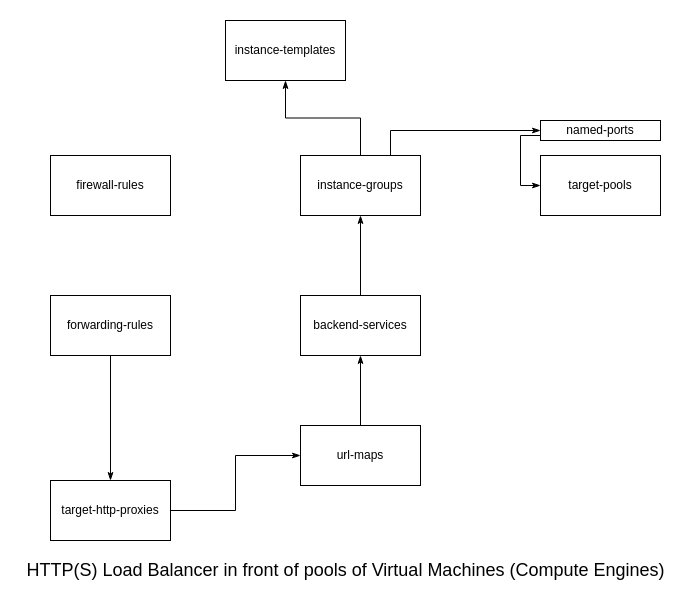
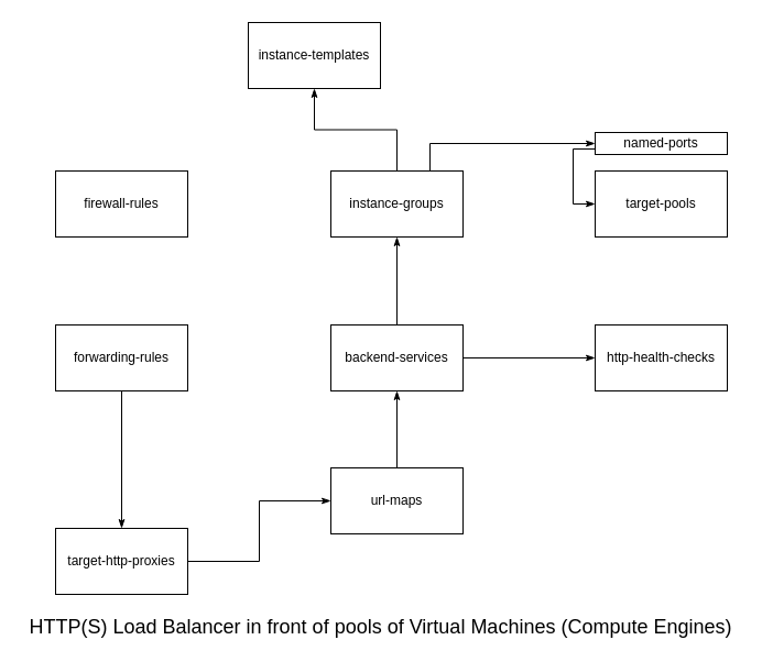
  <mxCell id="0" />
  <mxCell id="1" parent="0" />
  <mxCell id="2" style="edgeStyle=orthogonalEdgeStyle;rounded=0;orthogonalLoop=1;jettySize=auto;html=1;exitX=0.5;exitY=1;exitDx=0;exitDy=0;startArrow=classicThin;startFill=1;endArrow=none;endFill=0;" edge="1" parent="1" source="3" target="5"><mxGeometry relative="1" as="geometry" /></mxCell>
  <mxCell id="3" value="instance-templates" style="rounded=0;whiteSpace=wrap;html=1;" vertex="1" parent="1"><mxGeometry x="225" y="20" width="120" height="60" as="geometry" /></mxCell>
  <mxCell id="4" style="edgeStyle=orthogonalEdgeStyle;rounded=0;orthogonalLoop=1;jettySize=auto;html=1;exitX=0.5;exitY=1;exitDx=0;exitDy=0;startArrow=classicThin;startFill=1;endArrow=none;endFill=0;" edge="1" parent="1" source="5" target="14"><mxGeometry relative="1" as="geometry" /></mxCell>
  <mxCell id="5" value="instance-groups" style="rounded=0;whiteSpace=wrap;html=1;" vertex="1" parent="1"><mxGeometry x="300" y="155" width="120" height="60" as="geometry" /></mxCell>
  <mxCell id="6" style="edgeStyle=orthogonalEdgeStyle;rounded=0;orthogonalLoop=1;jettySize=auto;html=1;exitX=0;exitY=0.5;exitDx=0;exitDy=0;startArrow=classicThin;startFill=1;endArrow=none;endFill=0;" edge="1" parent="1" source="7" target="20"><mxGeometry relative="1" as="geometry" /></mxCell>
  <mxCell id="7" value="target-pools" style="rounded=0;whiteSpace=wrap;html=1;" vertex="1" parent="1"><mxGeometry x="540" y="155" width="120" height="60" as="geometry" /></mxCell>
  <mxCell id="8" value="firewall-rules" style="rounded=0;whiteSpace=wrap;html=1;" vertex="1" parent="1"><mxGeometry x="50" y="155" width="120" height="60" as="geometry" /></mxCell>
  <mxCell id="9" value="forwarding-rules" style="rounded=0;whiteSpace=wrap;html=1;" vertex="1" parent="1"><mxGeometry x="50" y="295" width="120" height="60" as="geometry" /></mxCell>
  <mxCell id="10" value="&lt;font style=&quot;font-size: 18px&quot;&gt;HTTP(S) Load Balancer in front of pools of Virtual Machines (Compute Engines)&lt;/font&gt;" style="text;html=1;resizable=0;autosize=1;align=center;verticalAlign=middle;points=[];fillColor=none;strokeColor=none;rounded=0;" vertex="1" parent="1"><mxGeometry x="20" y="560" width="650" height="20" as="geometry" /></mxCell>
+ <mxCell id="11" style="edgeStyle=orthogonalEdgeStyle;rounded=0;orthogonalLoop=1;jettySize=auto;html=1;exitX=0;exitY=0.5;exitDx=0;exitDy=0;entryX=1;entryY=0.5;entryDx=0;entryDy=0;startArrow=classicThin;startFill=1;endArrow=none;endFill=0;" edge="1" parent="1" source="12" target="14"><mxGeometry relative="1" as="geometry" /></mxCell>
+ <mxCell id="12" value="http-health-checks" style="rounded=0;whiteSpace=wrap;html=1;" vertex="1" parent="1"><mxGeometry x="540" y="295" width="120" height="60" as="geometry" /></mxCell>
  <mxCell id="13" style="edgeStyle=orthogonalEdgeStyle;rounded=0;orthogonalLoop=1;jettySize=auto;html=1;exitX=0.5;exitY=1;exitDx=0;exitDy=0;startArrow=classicThin;startFill=1;endArrow=none;endFill=0;" edge="1" parent="1" source="14" target="16"><mxGeometry relative="1" as="geometry" /></mxCell>
  <mxCell id="14" value="backend-services" style="rounded=0;whiteSpace=wrap;html=1;" vertex="1" parent="1"><mxGeometry x="300" y="295" width="120" height="60" as="geometry" /></mxCell>
  <mxCell id="15" style="edgeStyle=orthogonalEdgeStyle;rounded=0;orthogonalLoop=1;jettySize=auto;html=1;exitX=0;exitY=0.5;exitDx=0;exitDy=0;startArrow=classicThin;startFill=1;endArrow=none;endFill=0;" edge="1" parent="1" source="16" target="18"><mxGeometry relative="1" as="geometry" /></mxCell>
  <mxCell id="16" value="url-maps" style="rounded=0;whiteSpace=wrap;html=1;" vertex="1" parent="1"><mxGeometry x="300" y="425" width="120" height="60" as="geometry" /></mxCell>
  <mxCell id="17" style="edgeStyle=orthogonalEdgeStyle;rounded=0;orthogonalLoop=1;jettySize=auto;html=1;exitX=0.5;exitY=0;exitDx=0;exitDy=0;entryX=0.5;entryY=1;entryDx=0;entryDy=0;startArrow=classicThin;startFill=1;endArrow=none;endFill=0;" edge="1" parent="1" source="18" target="9"><mxGeometry relative="1" as="geometry" /></mxCell>
  <mxCell id="18" value="target-http-proxies" style="rounded=0;whiteSpace=wrap;html=1;" vertex="1" parent="1"><mxGeometry x="50" y="480" width="120" height="60" as="geometry" /></mxCell>
  <mxCell id="19" style="edgeStyle=orthogonalEdgeStyle;rounded=0;orthogonalLoop=1;jettySize=auto;html=1;entryX=0.75;entryY=0;entryDx=0;entryDy=0;startArrow=classicThin;startFill=1;endArrow=none;endFill=0;" edge="1" parent="1" source="20" target="5"><mxGeometry relative="1" as="geometry" /></mxCell>
  <mxCell id="20" value="named-ports" style="rounded=0;whiteSpace=wrap;html=1;" vertex="1" parent="1"><mxGeometry x="540" y="120" width="120" height="20" as="geometry" /></mxCell>
